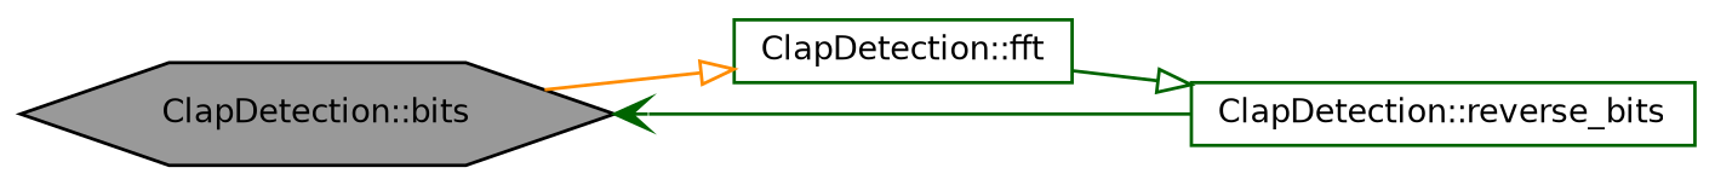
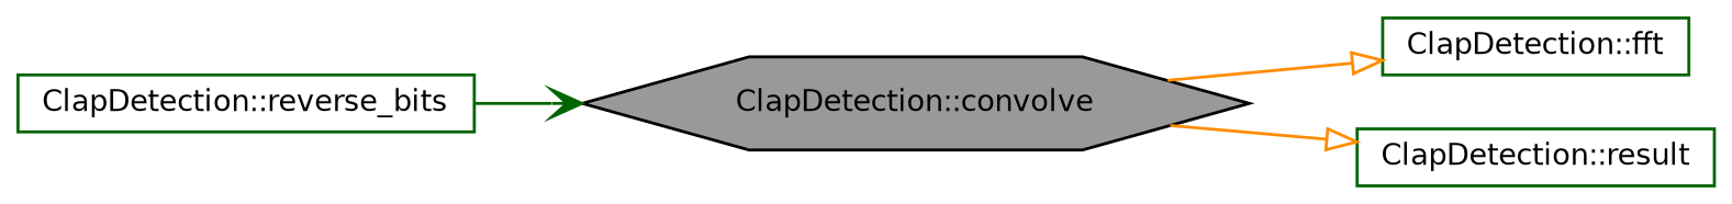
  digraph {
    rankdir=LR
    node [color=darkgreen fillcolor=white fontname=Helvetica fontsize=10 shape=box style=filled]
    edge [arrowhead=onormal color=darkorange fontname=Helvetica fontsize=10 labelfontname=Helvetica labelfontsize=10 style=solid]
-   n1 [color=black fillcolor=grey60 fontcolor=black height=0.2 label="ClapDetection::bits" shape=hexagon width=0.4]
+   n1 [color=black fillcolor=grey60 fontcolor=black height=0.2 label="ClapDetection::convolve" shape=hexagon width=0.4]
    n2 [height=0.2 label="ClapDetection::fft" width=0.4]
+   n3 [height=0.2 label="ClapDetection::result" width=0.4]
    n4 [height=0.2 label="ClapDetection::reverse_bits" width=0.4]
    n1 -> n2
-   n2 -> n4 [color=darkgreen]
+   n1 -> n3
    n4 -> n1 [arrowhead=vee color=darkgreen]
  }
